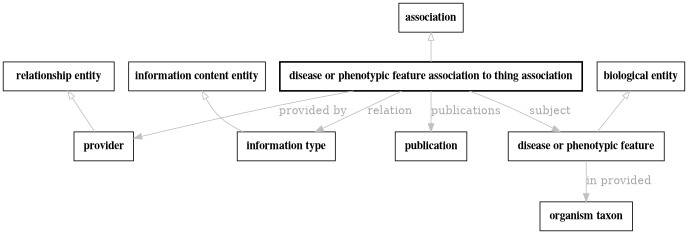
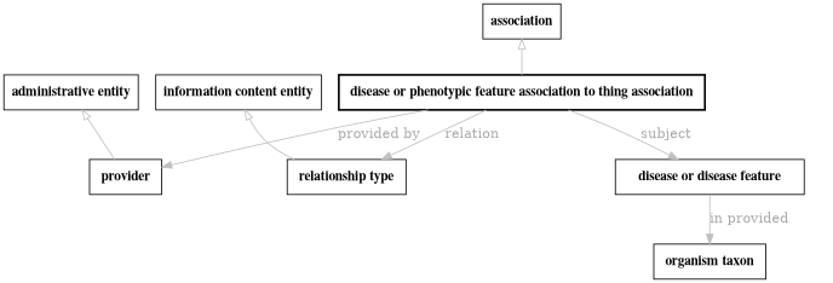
  digraph {
    fontsize=32
    penwidth=5
    node [color=black fontname="times bold" shape=rectangle style=solid]
    edge [color=gray fontcolor=darkgray]
    n1 [label=" disease or phenotypic feature association to thing association " style=bold]
    n2 [label=" provider "]
-   n3 [label=" publication "]
-   n4 [label="information type"]
-   n5 [label=" disease or phenotypic feature "]
+   n4 [label=" relationship type "]
+   n5 [label="disease or disease feature"]
    n6 [label=" organism taxon "]
    association [style=""]
-   "administrative entity" [label="relationship entity" style=""]
+   "administrative entity" [style=""]
    "information content entity" [style=""]
-   "biological entity" [style=""]
    n1 -> n2 [label="provided by"]
-   n1 -> n3 [label=publications]
    n1 -> n4 [label=relation]
    n1 -> n5 [label=subject]
    n5 -> n6 [label="in provided"]
    association -> n1 [arrowtail=onormal dir=back]
    "administrative entity" -> n2 [arrowtail=onormal dir=back]
    "information content entity" -> n4 [arrowtail=onormal dir=back]
-   "biological entity" -> n5 [arrowtail=onormal dir=back]
  }
